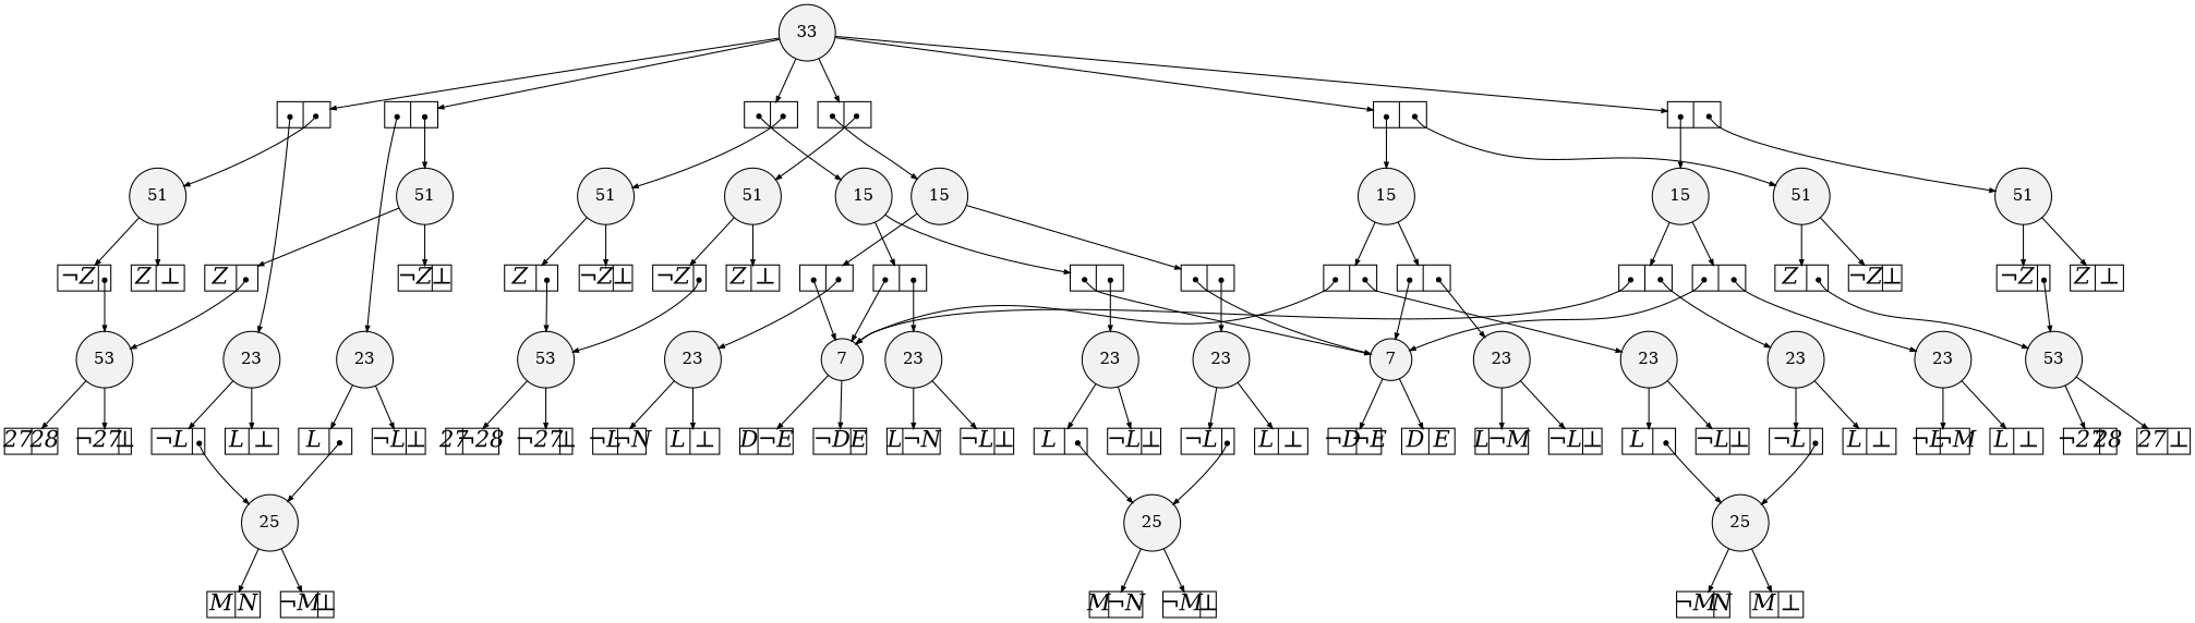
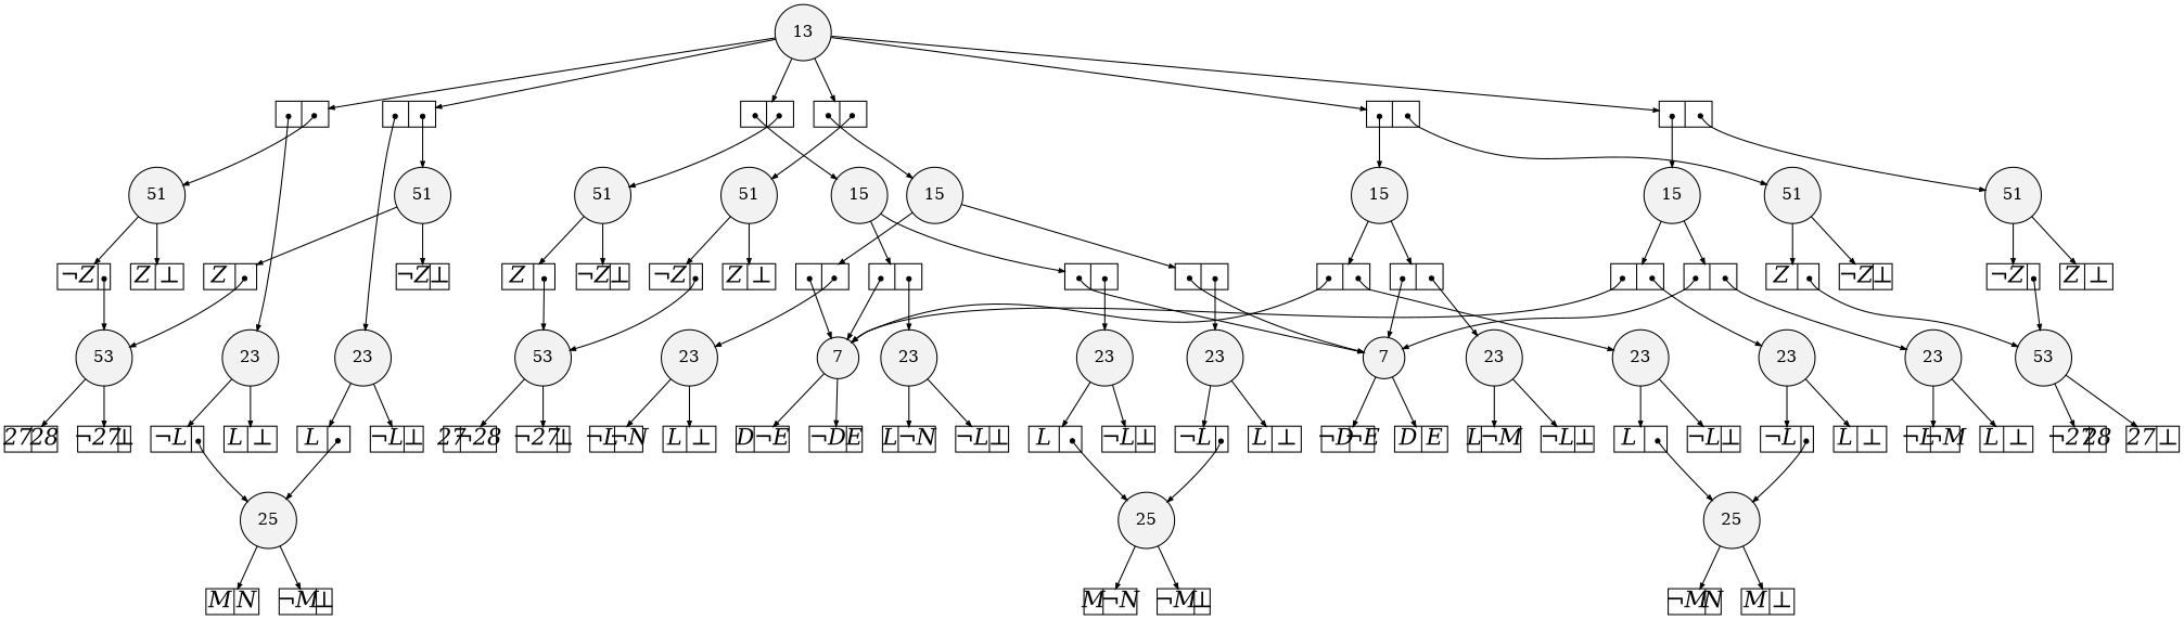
  digraph {
    node [fillcolor=white shape=record style=filled fixedsize=true fontname="Times-Italic" fontsize=20]
    edge [arrowsize=.50]
    n1 [fillcolor=gray95 height=.25 label=53 shape=circle width=.25 fixedsize="" fontname="" fontsize=""]
    n2 [fillcolor=gray95 height=.25 label=53 shape=circle width=.25 fixedsize="" fontname="" fontsize=""]
    n3 [fillcolor=gray95 height=.25 label=53 shape=circle width=.25 fixedsize="" fontname="" fontsize=""]
    n4 [fillcolor=gray95 height=.25 label=51 shape=circle width=.25 fixedsize="" fontname="" fontsize=""]
    n5 [fillcolor=gray95 height=.25 label=51 shape=circle width=.25 fixedsize="" fontname="" fontsize=""]
    n6 [fillcolor=gray95 height=.25 label=51 shape=circle width=.25 fixedsize="" fontname="" fontsize=""]
    n7 [fillcolor=gray95 height=.25 label=51 shape=circle width=.25 fixedsize="" fontname="" fontsize=""]
    n8 [fillcolor=gray95 height=.25 label=51 shape=circle width=.25 fixedsize="" fontname="" fontsize=""]
    n9 [fillcolor=gray95 height=.25 label=51 shape=circle width=.25 fixedsize="" fontname="" fontsize=""]
-   n10 [fillcolor=gray95 height=.25 label=33 shape=circle width=.25 fixedsize="" fontname="" fontsize=""]
+   n10 [fillcolor=gray95 height=.25 label=13 shape=circle width=.25 fixedsize="" fontname="" fontsize=""]
    n11 [fillcolor=gray95 height=.25 label=25 shape=circle width=.25 fixedsize="" fontname="" fontsize=""]
    n12 [fillcolor=gray95 height=.25 label=25 shape=circle width=.25 fixedsize="" fontname="" fontsize=""]
    n13 [fillcolor=gray95 height=.25 label=25 shape=circle width=.25 fixedsize="" fontname="" fontsize=""]
    n14 [fillcolor=gray95 height=.25 label=23 shape=circle width=.25 fixedsize="" fontname="" fontsize=""]
    n15 [fillcolor=gray95 height=.25 label=23 shape=circle width=.25 fixedsize="" fontname="" fontsize=""]
    n16 [fillcolor=gray95 height=.25 label=23 shape=circle width=.25 fixedsize="" fontname="" fontsize=""]
    n17 [fillcolor=gray95 height=.25 label=23 shape=circle width=.25 fixedsize="" fontname="" fontsize=""]
    n18 [fillcolor=gray95 height=.25 label=23 shape=circle width=.25 fixedsize="" fontname="" fontsize=""]
    n19 [fillcolor=gray95 height=.25 label=23 shape=circle width=.25 fixedsize="" fontname="" fontsize=""]
    n20 [fillcolor=gray95 height=.25 label=23 shape=circle width=.25 fixedsize="" fontname="" fontsize=""]
    n21 [fillcolor=gray95 height=.25 label=23 shape=circle width=.25 fixedsize="" fontname="" fontsize=""]
    n22 [fillcolor=gray95 height=.25 label=23 shape=circle width=.25 fixedsize="" fontname="" fontsize=""]
    n23 [fillcolor=gray95 height=.25 label=23 shape=circle width=.25 fixedsize="" fontname="" fontsize=""]
    n24 [fillcolor=gray95 height=.25 label=15 shape=circle width=.25 fixedsize="" fontname="" fontsize=""]
    n25 [fillcolor=gray95 height=.25 label=15 shape=circle width=.25 fixedsize="" fontname="" fontsize=""]
    n26 [fillcolor=gray95 height=.25 label=15 shape=circle width=.25 fixedsize="" fontname="" fontsize=""]
    n27 [fillcolor=gray95 height=.25 label=15 shape=circle width=.25 fixedsize="" fontname="" fontsize=""]
    n28 [fillcolor=gray95 height=.25 label=7 shape=circle width=.25 fixedsize="" fontname="" fontsize=""]
    n29 [fillcolor=gray95 height=.25 label=7 shape=circle width=.25 fixedsize="" fontname="" fontsize=""]
    n30 [height=.30 label="<L>27|<R>28" width=.65]
    n31 [height=.30 label="<L>&not;27|<R>&#8869;" width=.65]
    n32 [height=.30 label="<L>27|<R>&not;28" width=.65]
    n33 [height=.30 label="<L>&not;27|<R>&#8869;" width=.65]
    n34 [height=.30 label="<L>&not;27|<R>28" width=.65]
    n35 [height=.30 label="<L>27|<R>&#8869;" width=.65]
    n36 [height=.30 label="<L>&not;Z|<R>" width=.65]
    n37 [height=.30 label="<L>Z|<R>&#8869;" width=.65]
    n38 [height=.30 label="<L>Z|<R>" width=.65]
    n39 [height=.30 label="<L>&not;Z|<R>&#8869;" width=.65]
    n40 [height=.30 label="<L>Z|<R>" width=.65]
    n41 [height=.30 label="<L>&not;Z|<R>&#8869;" width=.65]
    n42 [height=.30 label="<L>&not;Z|<R>" width=.65]
    n43 [height=.30 label="<L>Z|<R>&#8869;" width=.65]
    n44 [height=.30 label="<L>Z|<R>" width=.65]
    n45 [height=.30 label="<L>&not;Z|<R>&#8869;" width=.65]
    n46 [height=.30 label="<L>&not;Z|<R>" width=.65]
    n47 [height=.30 label="<L>Z|<R>&#8869;" width=.65]
    n48 [height=.30 label="<L>|<R>" width=.65]
    n49 [height=.30 label="<L>|<R>" width=.65]
    n50 [height=.30 label="<L>|<R>" width=.65]
    n51 [height=.30 label="<L>|<R>" width=.65]
    n52 [height=.30 label="<L>|<R>" width=.65]
    n53 [height=.30 label="<L>|<R>" width=.65]
    n54 [height=.30 label="<L>M|<R>N" width=.65]
    n55 [height=.30 label="<L>&not;M|<R>&#8869;" width=.65]
    n56 [height=.30 label="<L>M|<R>&not;N" width=.65]
    n57 [height=.30 label="<L>&not;M|<R>&#8869;" width=.65]
    n58 [height=.30 label="<L>&not;M|<R>N" width=.65]
    n59 [height=.30 label="<L>M|<R>&#8869;" width=.65]
    n60 [height=.30 label="<L>&not;L|<R>" width=.65]
    n61 [height=.30 label="<L>L|<R>&#8869;" width=.65]
    n62 [height=.30 label="<L>L|<R>" width=.65]
    n63 [height=.30 label="<L>&not;L|<R>&#8869;" width=.65]
    n64 [height=.30 label="<L>L|<R>&not;N" width=.65]
    n65 [height=.30 label="<L>&not;L|<R>&#8869;" width=.65]
    n66 [height=.30 label="<L>L|<R>" width=.65]
    n67 [height=.30 label="<L>&not;L|<R>&#8869;" width=.65]
    n68 [height=.30 label="<L>&not;L|<R>&not;N" width=.65]
    n69 [height=.30 label="<L>L|<R>&#8869;" width=.65]
    n70 [height=.30 label="<L>&not;L|<R>" width=.65]
    n71 [height=.30 label="<L>L|<R>&#8869;" width=.65]
    n72 [height=.30 label="<L>L|<R>&not;M" width=.65]
    n73 [height=.30 label="<L>&not;L|<R>&#8869;" width=.65]
    n74 [height=.30 label="<L>L|<R>" width=.65]
    n75 [height=.30 label="<L>&not;L|<R>&#8869;" width=.65]
    n76 [height=.30 label="<L>&not;L|<R>&not;M" width=.65]
    n77 [height=.30 label="<L>L|<R>&#8869;" width=.65]
    n78 [height=.30 label="<L>&not;L|<R>" width=.65]
    n79 [height=.30 label="<L>L|<R>&#8869;" width=.65]
    n80 [height=.30 label="<L>|<R>" width=.65]
    n81 [height=.30 label="<L>|<R>" width=.65]
    n82 [height=.30 label="<L>|<R>" width=.65]
    n83 [height=.30 label="<L>|<R>" width=.65]
    n84 [height=.30 label="<L>|<R>" width=.65]
    n85 [height=.30 label="<L>|<R>" width=.65]
    n86 [height=.30 label="<L>|<R>" width=.65]
    n87 [height=.30 label="<L>|<R>" width=.65]
    n88 [height=.30 label="<L>D|<R>&not;E" width=.65]
    n89 [height=.30 label="<L>&not;D|<R>E" width=.65]
    n90 [height=.30 label="<L>&not;D|<R>&not;E" width=.65]
    n91 [height=.30 label="<L>D|<R>E" width=.65]
    subgraph sub_1 {
      rank=same
      n1
      n2
      n3
    }
    subgraph sub_2 {
      rank=same
      n4
      n5
      n6
      n7
      n8
      n9
    }
    subgraph sub_3 {
      rank=same
      n10
    }
    subgraph sub_4 {
      rank=same
      n11
      n12
      n13
    }
    subgraph sub_5 {
      rank=same
      n14
      n15
      n16
      n17
      n18
      n19
      n20
      n21
      n22
      n23
    }
    subgraph sub_6 {
      rank=same
      n24
      n25
      n26
      n27
    }
    subgraph sub_7 {
      rank=same
      n28
      n29
    }
    n1 -> n30
    n1 -> n31
    n2 -> n32
    n2 -> n33
    n3 -> n34
    n3 -> n35
    n4 -> n36
    n4 -> n37
    n5 -> n38
    n5 -> n39
    n6 -> n40
    n6 -> n41
    n7 -> n42
    n7 -> n43
    n8 -> n44
    n8 -> n45
    n9 -> n46
    n9 -> n47
    n10 -> n48
    n10 -> n49
    n10 -> n50
    n10 -> n51
    n10 -> n52
    n10 -> n53
    n11 -> n54
    n11 -> n55
    n12 -> n56
    n12 -> n57
    n13 -> n58
    n13 -> n59
    n14 -> n60
    n14 -> n61
    n15 -> n62
    n15 -> n63
    n16 -> n64
    n16 -> n65
    n17 -> n66
    n17 -> n67
    n18 -> n68
    n18 -> n69
    n19 -> n70
    n19 -> n71
    n20 -> n72
    n20 -> n73
    n21 -> n74
    n21 -> n75
    n22 -> n76
    n22 -> n77
    n23 -> n78
    n23 -> n79
    n24 -> n80
    n24 -> n81
    n25 -> n82
    n25 -> n83
    n26 -> n84
    n26 -> n85
    n27 -> n86
    n27 -> n87
    n28 -> n88
    n28 -> n89
    n29 -> n90
    n29 -> n91
    n36 -> n1 [arrowtail=dot dir=both tailclip=false tailport="R:c"]
    n38 -> n1 [arrowtail=dot dir=both tailclip=false tailport="R:c"]
    n40 -> n2 [arrowtail=dot dir=both tailclip=false tailport="R:c"]
    n42 -> n2 [arrowtail=dot dir=both tailclip=false tailport="R:c"]
    n44 -> n3 [arrowtail=dot dir=both tailclip=false tailport="R:c"]
    n46 -> n3 [arrowtail=dot dir=both tailclip=false tailport="R:c"]
    n48 -> n4 [arrowtail=dot dir=both tailclip=false tailport="R:c"]
    n48 -> n14 [arrowtail=dot dir=both tailclip=false tailport="L:c"]
    n49 -> n5 [arrowtail=dot dir=both tailclip=false tailport="R:c"]
    n49 -> n15 [arrowtail=dot dir=both tailclip=false tailport="L:c"]
    n50 -> n6 [arrowtail=dot dir=both tailclip=false tailport="R:c"]
    n50 -> n24 [arrowtail=dot dir=both tailclip=false tailport="L:c"]
    n51 -> n7 [arrowtail=dot dir=both tailclip=false tailport="R:c"]
    n51 -> n25 [arrowtail=dot dir=both tailclip=false tailport="L:c"]
    n52 -> n8 [arrowtail=dot dir=both tailclip=false tailport="R:c"]
    n52 -> n26 [arrowtail=dot dir=both tailclip=false tailport="L:c"]
    n53 -> n9 [arrowtail=dot dir=both tailclip=false tailport="R:c"]
    n53 -> n27 [arrowtail=dot dir=both tailclip=false tailport="L:c"]
    n60 -> n11 [arrowtail=dot dir=both tailclip=false tailport="R:c"]
    n62 -> n11 [arrowtail=dot dir=both tailclip=false tailport="R:c"]
    n66 -> n12 [arrowtail=dot dir=both tailclip=false tailport="R:c"]
    n70 -> n12 [arrowtail=dot dir=both tailclip=false tailport="R:c"]
    n74 -> n13 [arrowtail=dot dir=both tailclip=false tailport="R:c"]
    n78 -> n13 [arrowtail=dot dir=both tailclip=false tailport="R:c"]
    n80 -> n16 [arrowtail=dot dir=both tailclip=false tailport="R:c"]
    n80 -> n28 [arrowtail=dot dir=both tailclip=false tailport="L:c"]
    n81 -> n17 [arrowtail=dot dir=both tailclip=false tailport="R:c"]
    n81 -> n29 [arrowtail=dot dir=both tailclip=false tailport="L:c"]
    n82 -> n18 [arrowtail=dot dir=both tailclip=false tailport="R:c"]
    n82 -> n28 [arrowtail=dot dir=both tailclip=false tailport="L:c"]
    n83 -> n19 [arrowtail=dot dir=both tailclip=false tailport="R:c"]
    n83 -> n29 [arrowtail=dot dir=both tailclip=false tailport="L:c"]
    n84 -> n20 [arrowtail=dot dir=both tailclip=false tailport="R:c"]
    n84 -> n29 [arrowtail=dot dir=both tailclip=false tailport="L:c"]
    n85 -> n21 [arrowtail=dot dir=both tailclip=false tailport="R:c"]
    n85 -> n28 [arrowtail=dot dir=both tailclip=false tailport="L:c"]
    n86 -> n22 [arrowtail=dot dir=both tailclip=false tailport="R:c"]
    n86 -> n29 [arrowtail=dot dir=both tailclip=false tailport="L:c"]
    n87 -> n23 [arrowtail=dot dir=both tailclip=false tailport="R:c"]
    n87 -> n28 [arrowtail=dot dir=both tailclip=false tailport="L:c"]
  }
